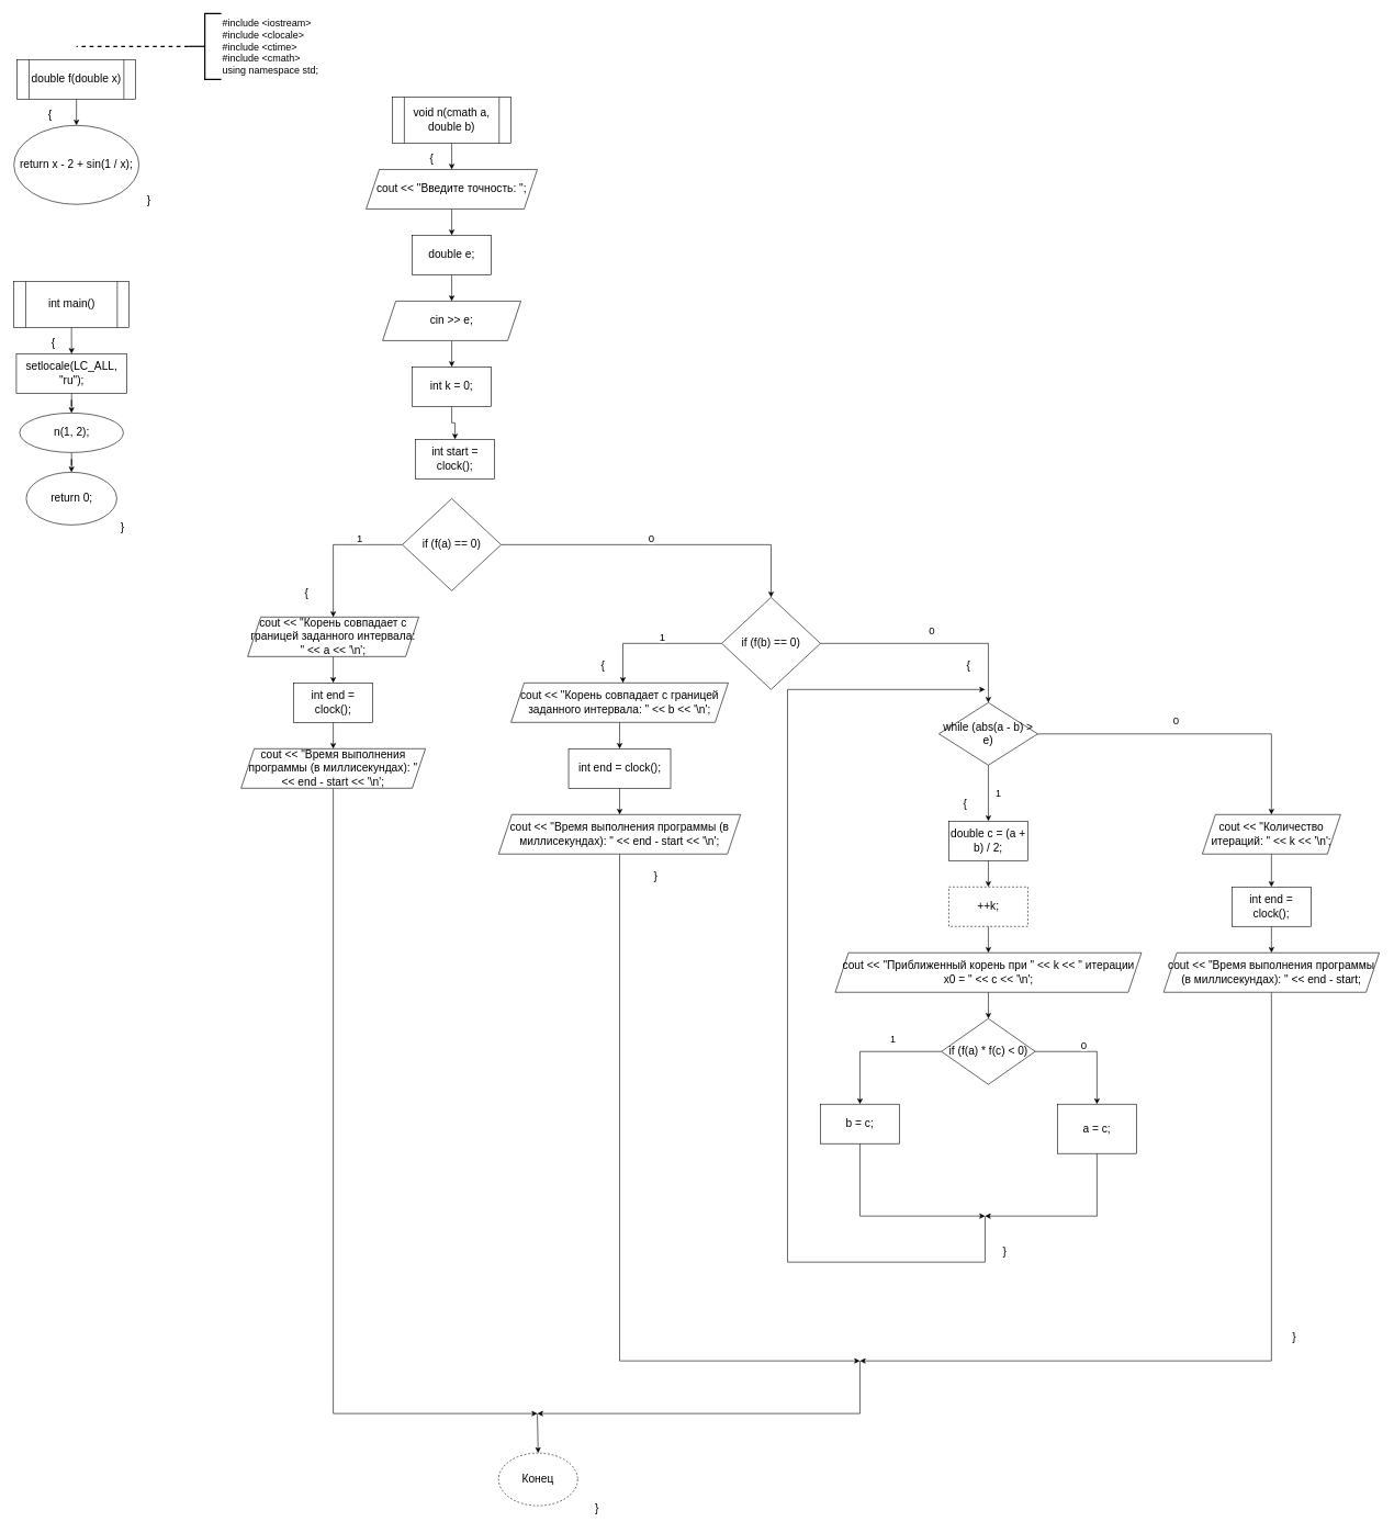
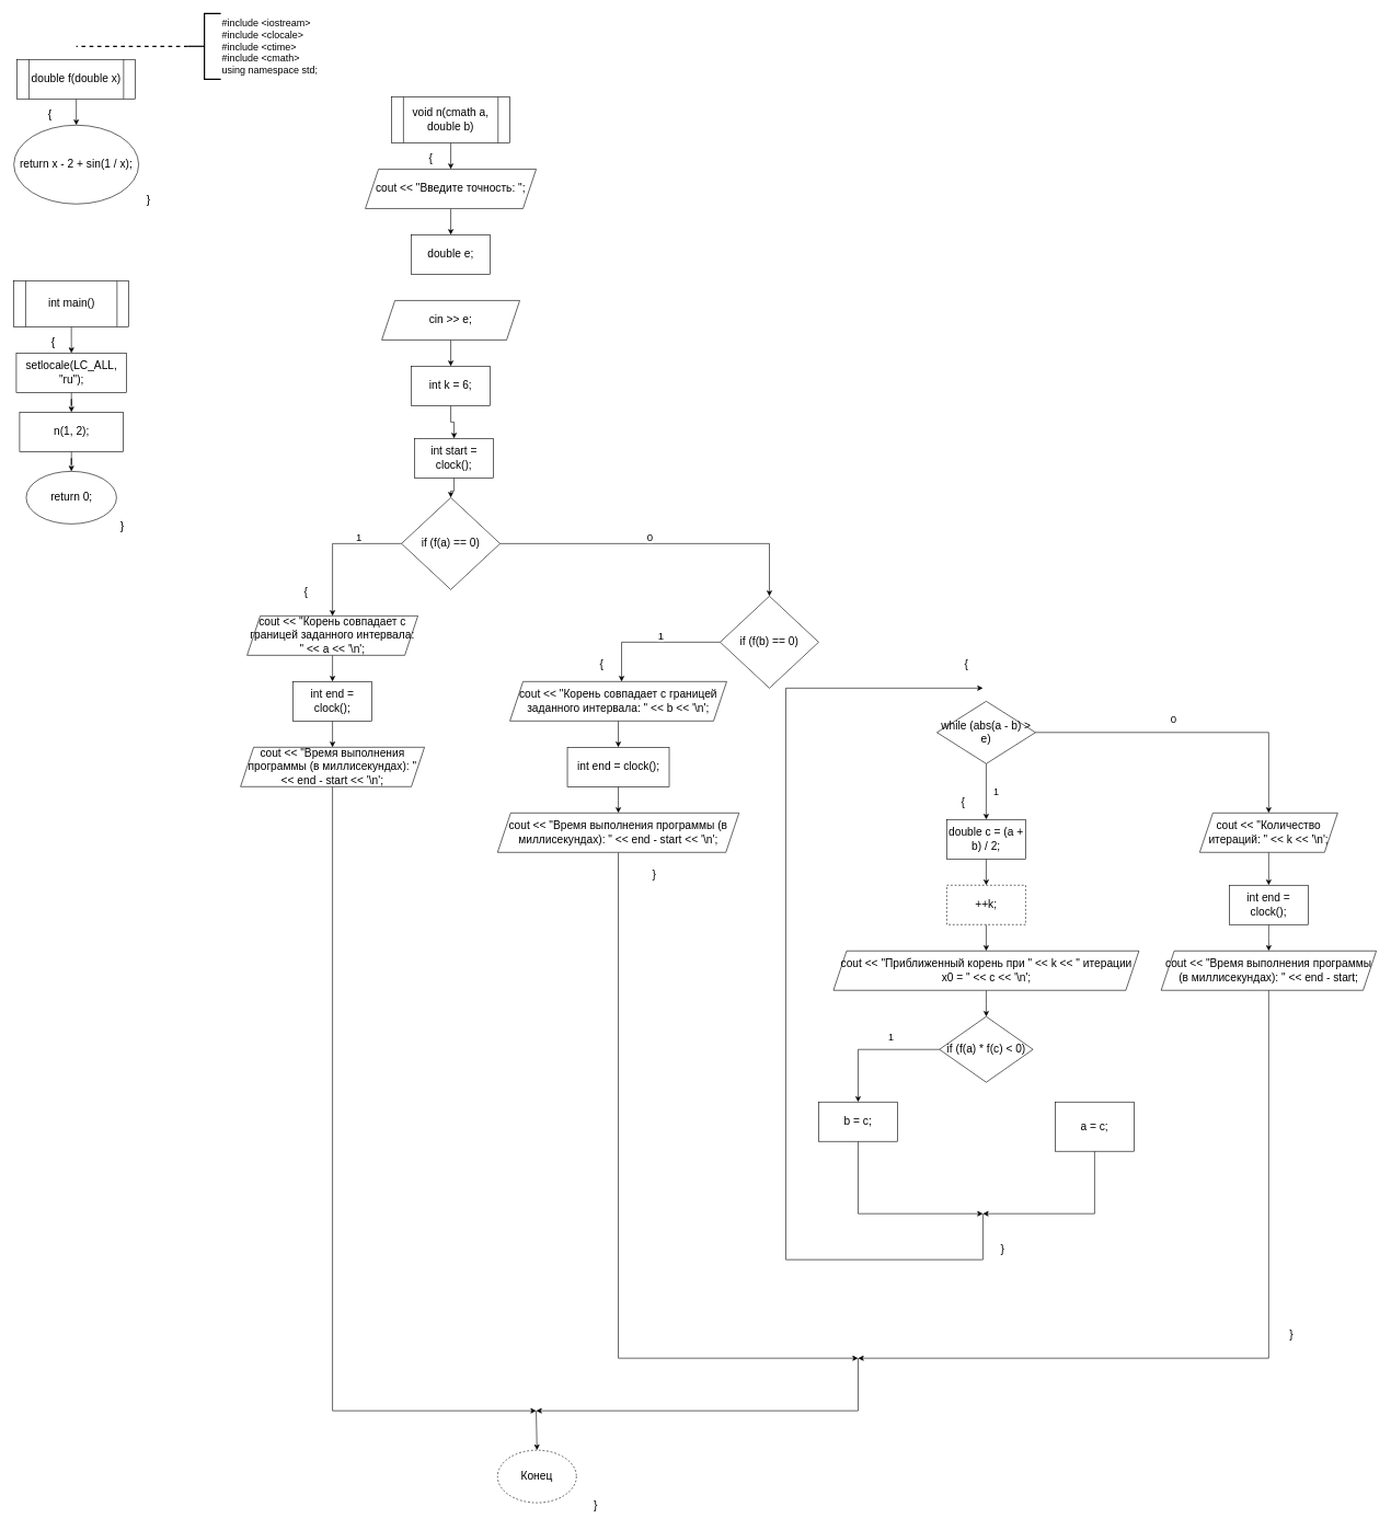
  <mxCell id="0" />
  <mxCell id="1" parent="0" />
  <mxCell id="2" value="" style="edgeStyle=orthogonalEdgeStyle;rounded=0;orthogonalLoop=1;jettySize=auto;html=1;" edge="1" parent="1" source="3" target="6"><mxGeometry relative="1" as="geometry" /></mxCell>
  <mxCell id="3" value="double f(double x)" style="shape=process;whiteSpace=wrap;html=1;backgroundOutline=1;fontSize=17;" vertex="1" parent="1"><mxGeometry x="25" y="90" width="180" height="60" as="geometry" /></mxCell>
  <mxCell id="4" style="edgeStyle=orthogonalEdgeStyle;rounded=0;orthogonalLoop=1;jettySize=auto;html=1;exitX=0;exitY=0.5;exitDx=0;exitDy=0;exitPerimeter=0;endArrow=none;endFill=0;strokeWidth=2;dashed=1;" edge="1" parent="1" source="5"><mxGeometry relative="1" as="geometry"><mxPoint x="115" y="70" as="targetPoint" /></mxGeometry></mxCell>
  <mxCell id="5" value="#include &amp;lt;iostream&amp;gt;&lt;div&gt;#include &amp;lt;clocale&amp;gt;&lt;/div&gt;&lt;div&gt;#include &amp;lt;ctime&amp;gt;&lt;/div&gt;&lt;div&gt;#include &amp;lt;cmath&amp;gt;&lt;/div&gt;&lt;div&gt;using namespace std;&lt;/div&gt;" style="strokeWidth=2;html=1;shape=mxgraph.flowchart.annotation_2;align=left;labelPosition=right;pointerEvents=1;fontSize=15;" vertex="1" parent="1"><mxGeometry x="285" y="20" width="50" height="100" as="geometry" /></mxCell>
  <mxCell id="6" value="return x - 2 + sin(1 / x);" style="ellipse;whiteSpace=wrap;html=1;fontSize=17;" vertex="1" parent="1"><mxGeometry x="20" y="190" width="190" height="120" as="geometry" /></mxCell>
  <mxCell id="7" value="{" style="text;html=1;align=center;verticalAlign=middle;whiteSpace=wrap;rounded=0;fontSize=17;" vertex="1" parent="1"><mxGeometry x="45" y="160" width="60" height="30" as="geometry" /></mxCell>
  <mxCell id="8" value="}" style="text;html=1;align=center;verticalAlign=middle;whiteSpace=wrap;rounded=0;fontSize=17;" vertex="1" parent="1"><mxGeometry x="195" y="290" width="60" height="30" as="geometry" /></mxCell>
  <mxCell id="9" value="" style="edgeStyle=orthogonalEdgeStyle;rounded=0;orthogonalLoop=1;jettySize=auto;html=1;" edge="1" parent="1" source="10" target="12"><mxGeometry relative="1" as="geometry" /></mxCell>
  <mxCell id="10" value="void n(cmath a, double b)" style="shape=process;whiteSpace=wrap;html=1;backgroundOutline=1;fontSize=17;" vertex="1" parent="1"><mxGeometry x="595" y="147" width="180" height="70" as="geometry" /></mxCell>
  <mxCell id="11" value="" style="edgeStyle=orthogonalEdgeStyle;rounded=0;orthogonalLoop=1;jettySize=auto;html=1;" edge="1" parent="1" source="12" target="14"><mxGeometry relative="1" as="geometry" /></mxCell>
  <mxCell id="12" value="cout &lt;&lt; &quot;Введите точность: &quot;;" style="shape=parallelogram;perimeter=parallelogramPerimeter;whiteSpace=wrap;html=1;fixedSize=1;fontSize=17;" vertex="1" parent="1"><mxGeometry x="555" y="257" width="260" height="60" as="geometry" /></mxCell>
- <mxCell id="13" value="" style="edgeStyle=orthogonalEdgeStyle;rounded=0;orthogonalLoop=1;jettySize=auto;html=1;" edge="1" parent="1" source="14" target="16"><mxGeometry relative="1" as="geometry" /></mxCell>
  <mxCell id="14" value="double e;" style="whiteSpace=wrap;html=1;fontSize=17;" vertex="1" parent="1"><mxGeometry x="625" y="357" width="120" height="60" as="geometry" /></mxCell>
  <mxCell id="15" value="" style="edgeStyle=orthogonalEdgeStyle;rounded=0;orthogonalLoop=1;jettySize=auto;html=1;" edge="1" parent="1" source="16" target="18"><mxGeometry relative="1" as="geometry" /></mxCell>
  <mxCell id="16" value="cin &amp;gt;&amp;gt; e;" style="shape=parallelogram;perimeter=parallelogramPerimeter;whiteSpace=wrap;html=1;fixedSize=1;fontSize=17;" vertex="1" parent="1"><mxGeometry x="580" y="457" width="210" height="60" as="geometry" /></mxCell>
  <mxCell id="17" value="" style="edgeStyle=orthogonalEdgeStyle;rounded=0;orthogonalLoop=1;jettySize=auto;html=1;" edge="1" parent="1" source="18" target="20"><mxGeometry relative="1" as="geometry" /></mxCell>
- <mxCell id="18" value="int k = 0;" style="whiteSpace=wrap;html=1;fontSize=17;" vertex="1" parent="1"><mxGeometry x="625" y="557" width="120" height="60" as="geometry" /></mxCell>
+ <mxCell id="18" value="int k = 6;" style="whiteSpace=wrap;html=1;fontSize=17;" vertex="1" parent="1"><mxGeometry x="625" y="557" width="120" height="60" as="geometry" /></mxCell>
+ <mxCell id="19" value="" style="edgeStyle=orthogonalEdgeStyle;rounded=0;orthogonalLoop=1;jettySize=auto;html=1;" edge="1" parent="1" source="20" target="23"><mxGeometry relative="1" as="geometry" /></mxCell>
  <mxCell id="20" value="int start = clock();" style="whiteSpace=wrap;html=1;fontSize=17;" vertex="1" parent="1"><mxGeometry x="630" y="667" width="120" height="60" as="geometry" /></mxCell>
  <mxCell id="21" value="1" style="edgeStyle=orthogonalEdgeStyle;rounded=0;orthogonalLoop=1;jettySize=auto;html=1;fontSize=16;" edge="1" parent="1" source="23" target="25"><mxGeometry x="-0.395" y="-10" relative="1" as="geometry"><Array as="points"><mxPoint x="505" y="827" /></Array><mxPoint as="offset" /></mxGeometry></mxCell>
  <mxCell id="22" value="0" style="edgeStyle=orthogonalEdgeStyle;rounded=0;orthogonalLoop=1;jettySize=auto;html=1;fontSize=16;" edge="1" parent="1" source="23" target="34"><mxGeometry x="-0.065" y="10" relative="1" as="geometry"><mxPoint x="-1" as="offset" /></mxGeometry></mxCell>
  <mxCell id="23" value="if (f(a) == 0)" style="rhombus;whiteSpace=wrap;html=1;fontSize=17;" vertex="1" parent="1"><mxGeometry x="610" y="757" width="150" height="140" as="geometry" /></mxCell>
  <mxCell id="24" value="" style="edgeStyle=orthogonalEdgeStyle;rounded=0;orthogonalLoop=1;jettySize=auto;html=1;" edge="1" parent="1" source="25" target="27"><mxGeometry relative="1" as="geometry" /></mxCell>
  <mxCell id="25" value="cout &lt;&lt; &quot;Корень совпадает с границей заданного интервала: &quot; &lt;&lt; a &lt;&lt; '\n';" style="shape=parallelogram;perimeter=parallelogramPerimeter;whiteSpace=wrap;html=1;fixedSize=1;fontSize=17;" vertex="1" parent="1"><mxGeometry x="375" y="937" width="260" height="60" as="geometry" /></mxCell>
  <mxCell id="26" value="" style="edgeStyle=orthogonalEdgeStyle;rounded=0;orthogonalLoop=1;jettySize=auto;html=1;" edge="1" parent="1" source="27" target="29"><mxGeometry relative="1" as="geometry" /></mxCell>
  <mxCell id="27" value="int end = clock();" style="whiteSpace=wrap;html=1;fontSize=17;" vertex="1" parent="1"><mxGeometry x="445" y="1037" width="120" height="60" as="geometry" /></mxCell>
  <mxCell id="28" style="edgeStyle=orthogonalEdgeStyle;rounded=0;orthogonalLoop=1;jettySize=auto;html=1;exitX=0.5;exitY=1;exitDx=0;exitDy=0;" edge="1" parent="1" source="29"><mxGeometry relative="1" as="geometry"><mxPoint x="815" y="2147" as="targetPoint" /><Array as="points"><mxPoint x="505" y="2147" /></Array></mxGeometry></mxCell>
  <mxCell id="29" value="cout &lt;&lt; &quot;Время выполнения программы (в миллисекундах): &quot; &lt;&lt; end - start &lt;&lt; '\n';" style="shape=parallelogram;perimeter=parallelogramPerimeter;whiteSpace=wrap;html=1;fixedSize=1;fontSize=17;" vertex="1" parent="1"><mxGeometry x="365" y="1137" width="280" height="60" as="geometry" /></mxCell>
  <mxCell id="30" value="{" style="text;html=1;align=center;verticalAlign=middle;whiteSpace=wrap;rounded=0;fontSize=17;" vertex="1" parent="1"><mxGeometry x="625" y="227" width="60" height="30" as="geometry" /></mxCell>
  <mxCell id="31" value="{" style="text;html=1;align=center;verticalAlign=middle;whiteSpace=wrap;rounded=0;fontSize=17;" vertex="1" parent="1"><mxGeometry x="435" y="887" width="60" height="30" as="geometry" /></mxCell>
  <mxCell id="32" value="1" style="edgeStyle=orthogonalEdgeStyle;rounded=0;orthogonalLoop=1;jettySize=auto;html=1;fontSize=16;" edge="1" parent="1" source="34" target="36"><mxGeometry x="-0.143" y="-10" relative="1" as="geometry"><Array as="points"><mxPoint x="945" y="977" /></Array><mxPoint as="offset" /></mxGeometry></mxCell>
- <mxCell id="33" value="0" style="edgeStyle=orthogonalEdgeStyle;rounded=0;orthogonalLoop=1;jettySize=auto;html=1;fontSize=16;" edge="1" parent="1" source="34" target="44"><mxGeometry x="-0.018" y="20" relative="1" as="geometry"><Array as="points"><mxPoint x="1500" y="977" /></Array><mxPoint as="offset" /></mxGeometry></mxCell>
  <mxCell id="34" value="if (f(b) == 0)" style="rhombus;whiteSpace=wrap;html=1;fontSize=17;" vertex="1" parent="1"><mxGeometry x="1095" y="907" width="150" height="140" as="geometry" /></mxCell>
  <mxCell id="35" value="" style="edgeStyle=orthogonalEdgeStyle;rounded=0;orthogonalLoop=1;jettySize=auto;html=1;" edge="1" parent="1" source="36" target="38"><mxGeometry relative="1" as="geometry" /></mxCell>
  <mxCell id="36" value="cout &lt;&lt; &quot;Корень совпадает с границей заданного интервала: &quot; &lt;&lt; b &lt;&lt; '\n';" style="shape=parallelogram;perimeter=parallelogramPerimeter;whiteSpace=wrap;html=1;fixedSize=1;fontSize=17;" vertex="1" parent="1"><mxGeometry x="775" y="1037" width="330" height="60" as="geometry" /></mxCell>
  <mxCell id="37" value="" style="edgeStyle=orthogonalEdgeStyle;rounded=0;orthogonalLoop=1;jettySize=auto;html=1;" edge="1" parent="1" source="38" target="40"><mxGeometry relative="1" as="geometry" /></mxCell>
  <mxCell id="38" value="int end = clock();" style="whiteSpace=wrap;html=1;fontSize=17;" vertex="1" parent="1"><mxGeometry x="862.5" y="1137" width="155" height="60" as="geometry" /></mxCell>
  <mxCell id="39" style="edgeStyle=orthogonalEdgeStyle;rounded=0;orthogonalLoop=1;jettySize=auto;html=1;exitX=0.5;exitY=1;exitDx=0;exitDy=0;" edge="1" parent="1" source="40"><mxGeometry relative="1" as="geometry"><mxPoint x="1305" y="2067" as="targetPoint" /><Array as="points"><mxPoint x="940" y="2067" /><mxPoint x="1305" y="2067" /></Array></mxGeometry></mxCell>
  <mxCell id="40" value="cout &lt;&lt; &quot;Время выполнения программы (в миллисекундах): &quot; &lt;&lt; end - start &lt;&lt; '\n';" style="shape=parallelogram;perimeter=parallelogramPerimeter;whiteSpace=wrap;html=1;fixedSize=1;fontSize=17;" vertex="1" parent="1"><mxGeometry x="756.25" y="1237" width="367.5" height="60" as="geometry" /></mxCell>
  <mxCell id="41" value="{" style="text;html=1;align=center;verticalAlign=middle;whiteSpace=wrap;rounded=0;fontSize=17;" vertex="1" parent="1"><mxGeometry x="885" y="997" width="60" height="30" as="geometry" /></mxCell>
  <mxCell id="42" value="1" style="edgeStyle=orthogonalEdgeStyle;rounded=0;orthogonalLoop=1;jettySize=auto;html=1;fontSize=15;" edge="1" parent="1" source="44" target="46"><mxGeometry y="15" relative="1" as="geometry"><mxPoint as="offset" /></mxGeometry></mxCell>
  <mxCell id="43" value="0" style="edgeStyle=orthogonalEdgeStyle;rounded=0;orthogonalLoop=1;jettySize=auto;html=1;fontSize=16;" edge="1" parent="1" source="44" target="62"><mxGeometry x="-0.12" y="20" relative="1" as="geometry"><mxPoint as="offset" /></mxGeometry></mxCell>
  <mxCell id="44" value="while (abs(a - b) &gt; e)" style="rhombus;whiteSpace=wrap;html=1;fontSize=17;" vertex="1" parent="1"><mxGeometry x="1425" y="1067" width="150" height="95" as="geometry" /></mxCell>
  <mxCell id="45" value="" style="edgeStyle=orthogonalEdgeStyle;rounded=0;orthogonalLoop=1;jettySize=auto;html=1;" edge="1" parent="1" source="46" target="48"><mxGeometry relative="1" as="geometry" /></mxCell>
  <mxCell id="46" value="double c = (a + b) / 2;" style="whiteSpace=wrap;html=1;fontSize=17;" vertex="1" parent="1"><mxGeometry x="1440" y="1247" width="120" height="60" as="geometry" /></mxCell>
  <mxCell id="47" value="" style="edgeStyle=orthogonalEdgeStyle;rounded=0;orthogonalLoop=1;jettySize=auto;html=1;" edge="1" parent="1" source="48" target="50"><mxGeometry relative="1" as="geometry" /></mxCell>
  <mxCell id="48" value="++k;" style="whiteSpace=wrap;html=1;fontSize=17;dashed=1;" vertex="1" parent="1"><mxGeometry x="1440" y="1347" width="120" height="60" as="geometry" /></mxCell>
  <mxCell id="49" value="" style="edgeStyle=orthogonalEdgeStyle;rounded=0;orthogonalLoop=1;jettySize=auto;html=1;" edge="1" parent="1" source="50" target="53"><mxGeometry relative="1" as="geometry" /></mxCell>
  <mxCell id="50" value="cout &lt;&lt; &quot;Приближенный корень при &quot; &lt;&lt; k &lt;&lt; &quot; итерации x0 = &quot; &lt;&lt; c &lt;&lt; '\n';" style="shape=parallelogram;perimeter=parallelogramPerimeter;whiteSpace=wrap;html=1;fixedSize=1;fontSize=17;" vertex="1" parent="1"><mxGeometry x="1267.5" y="1447" width="465" height="60" as="geometry" /></mxCell>
  <mxCell id="51" value="1" style="edgeStyle=orthogonalEdgeStyle;rounded=0;orthogonalLoop=1;jettySize=auto;html=1;fontSize=15;" edge="1" parent="1" source="53" target="55"><mxGeometry x="-0.275" y="-20" relative="1" as="geometry"><Array as="points"><mxPoint x="1305" y="1597" /></Array><mxPoint as="offset" /></mxGeometry></mxCell>
- <mxCell id="52" value="0" style="edgeStyle=orthogonalEdgeStyle;rounded=0;orthogonalLoop=1;jettySize=auto;html=1;fontSize=16;" edge="1" parent="1" source="53" target="57"><mxGeometry x="-0.151" y="10" relative="1" as="geometry"><mxPoint as="offset" /></mxGeometry></mxCell>
  <mxCell id="53" value="if (f(a) * f(c) &lt; 0)" style="rhombus;whiteSpace=wrap;html=1;fontSize=17;" vertex="1" parent="1"><mxGeometry x="1428.75" y="1547" width="142.5" height="100" as="geometry" /></mxCell>
  <mxCell id="54" style="edgeStyle=orthogonalEdgeStyle;rounded=0;orthogonalLoop=1;jettySize=auto;html=1;exitX=0.5;exitY=1;exitDx=0;exitDy=0;" edge="1" parent="1" source="55"><mxGeometry relative="1" as="geometry"><mxPoint x="1495" y="1847" as="targetPoint" /><Array as="points"><mxPoint x="1305" y="1847" /></Array></mxGeometry></mxCell>
  <mxCell id="55" value="b = c;" style="whiteSpace=wrap;html=1;fontSize=17;" vertex="1" parent="1"><mxGeometry x="1245" y="1677" width="120" height="60" as="geometry" /></mxCell>
  <mxCell id="56" style="edgeStyle=orthogonalEdgeStyle;rounded=0;orthogonalLoop=1;jettySize=auto;html=1;exitX=0.5;exitY=1;exitDx=0;exitDy=0;" edge="1" parent="1" source="57"><mxGeometry relative="1" as="geometry"><mxPoint x="1495" y="1847" as="targetPoint" /><Array as="points"><mxPoint x="1665" y="1847" /></Array></mxGeometry></mxCell>
  <mxCell id="57" value="a = c;" style="whiteSpace=wrap;html=1;fontSize=17;" vertex="1" parent="1"><mxGeometry x="1605" y="1677" width="120" height="75" as="geometry" /></mxCell>
  <mxCell id="58" value="" style="endArrow=classic;html=1;rounded=0;" edge="1" parent="1"><mxGeometry width="50" height="50" relative="1" as="geometry"><mxPoint x="1495" y="1847" as="sourcePoint" /><mxPoint x="1495" y="1047" as="targetPoint" /><Array as="points"><mxPoint x="1495" y="1917" /><mxPoint x="1195" y="1917" /><mxPoint x="1195" y="1047" /></Array></mxGeometry></mxCell>
  <mxCell id="59" value="{" style="text;html=1;align=center;verticalAlign=middle;whiteSpace=wrap;rounded=0;fontSize=17;" vertex="1" parent="1"><mxGeometry x="1435" y="1207" width="60" height="30" as="geometry" /></mxCell>
  <mxCell id="60" value="}" style="text;html=1;align=center;verticalAlign=middle;whiteSpace=wrap;rounded=0;fontSize=17;" vertex="1" parent="1"><mxGeometry x="1495" y="1887" width="60" height="30" as="geometry" /></mxCell>
  <mxCell id="61" value="" style="edgeStyle=orthogonalEdgeStyle;rounded=0;orthogonalLoop=1;jettySize=auto;html=1;" edge="1" parent="1" source="62" target="64"><mxGeometry relative="1" as="geometry" /></mxCell>
  <mxCell id="62" value="cout &lt;&lt; &quot;Количество итераций: &quot; &lt;&lt; k &lt;&lt; '\n';" style="shape=parallelogram;perimeter=parallelogramPerimeter;whiteSpace=wrap;html=1;fixedSize=1;fontSize=17;" vertex="1" parent="1"><mxGeometry x="1825" y="1237" width="210" height="60" as="geometry" /></mxCell>
  <mxCell id="63" value="" style="edgeStyle=orthogonalEdgeStyle;rounded=0;orthogonalLoop=1;jettySize=auto;html=1;" edge="1" parent="1" source="64" target="66"><mxGeometry relative="1" as="geometry" /></mxCell>
  <mxCell id="64" value="int end = clock();" style="whiteSpace=wrap;html=1;fontSize=17;" vertex="1" parent="1"><mxGeometry x="1870" y="1347" width="120" height="60" as="geometry" /></mxCell>
  <mxCell id="65" style="edgeStyle=orthogonalEdgeStyle;rounded=0;orthogonalLoop=1;jettySize=auto;html=1;exitX=0.5;exitY=1;exitDx=0;exitDy=0;" edge="1" parent="1" source="66"><mxGeometry relative="1" as="geometry"><mxPoint x="1305" y="2067" as="targetPoint" /><Array as="points"><mxPoint x="1930" y="2067" /></Array></mxGeometry></mxCell>
  <mxCell id="66" value="cout &lt;&lt; &quot;Время выполнения программы (в миллисекундах): &quot; &lt;&lt; end - start;" style="shape=parallelogram;perimeter=parallelogramPerimeter;whiteSpace=wrap;html=1;fixedSize=1;fontSize=17;" vertex="1" parent="1"><mxGeometry x="1766.25" y="1447" width="327.5" height="60" as="geometry" /></mxCell>
  <mxCell id="67" value="}" style="text;html=1;align=center;verticalAlign=middle;whiteSpace=wrap;rounded=0;fontSize=17;" vertex="1" parent="1"><mxGeometry x="965" y="1317" width="60" height="30" as="geometry" /></mxCell>
  <mxCell id="68" value="" style="endArrow=classic;html=1;rounded=0;" edge="1" parent="1"><mxGeometry width="50" height="50" relative="1" as="geometry"><mxPoint x="1305" y="2067" as="sourcePoint" /><mxPoint x="815" y="2147" as="targetPoint" /><Array as="points"><mxPoint x="1305" y="2147" /></Array></mxGeometry></mxCell>
  <mxCell id="69" value="" style="endArrow=classic;html=1;rounded=0;entryX=0.5;entryY=0;entryDx=0;entryDy=0;" edge="1" parent="1" target="70"><mxGeometry width="50" height="50" relative="1" as="geometry"><mxPoint x="815" y="2147" as="sourcePoint" /><mxPoint x="815" y="2217" as="targetPoint" /></mxGeometry></mxCell>
  <mxCell id="70" value="Конец" style="ellipse;whiteSpace=wrap;html=1;fontSize=17;dashed=1;" vertex="1" parent="1"><mxGeometry x="756.25" y="2207" width="120" height="80" as="geometry" /></mxCell>
  <mxCell id="71" value="" style="edgeStyle=orthogonalEdgeStyle;rounded=0;orthogonalLoop=1;jettySize=auto;html=1;" edge="1" parent="1" source="72" target="74"><mxGeometry relative="1" as="geometry" /></mxCell>
  <mxCell id="72" value="int main()" style="shape=process;whiteSpace=wrap;html=1;backgroundOutline=1;fontSize=17;" vertex="1" parent="1"><mxGeometry x="20" y="427" width="175" height="70" as="geometry" /></mxCell>
  <mxCell id="73" value="" style="edgeStyle=orthogonalEdgeStyle;rounded=0;orthogonalLoop=1;jettySize=auto;html=1;" edge="1" parent="1" source="74" target="76"><mxGeometry relative="1" as="geometry" /></mxCell>
  <mxCell id="74" value="setlocale(LC_ALL, &quot;ru&quot;);" style="whiteSpace=wrap;html=1;fontSize=17;" vertex="1" parent="1"><mxGeometry x="23.75" y="537" width="167.5" height="60" as="geometry" /></mxCell>
  <mxCell id="75" value="" style="edgeStyle=orthogonalEdgeStyle;rounded=0;orthogonalLoop=1;jettySize=auto;html=1;" edge="1" parent="1" source="76" target="77"><mxGeometry relative="1" as="geometry" /></mxCell>
- <mxCell id="76" value="n(1, 2);" style="ellipse;whiteSpace=wrap;html=1;fontSize=17;" vertex="1" parent="1"><mxGeometry x="28.75" y="627" width="157.5" height="60" as="geometry" /></mxCell>
+ <mxCell id="76" value="n(1, 2);" style="whiteSpace=wrap;html=1;fontSize=17;" vertex="1" parent="1"><mxGeometry x="28.75" y="627" width="157.5" height="60" as="geometry" /></mxCell>
  <mxCell id="77" value="return 0;" style="ellipse;whiteSpace=wrap;html=1;fontSize=17;" vertex="1" parent="1"><mxGeometry x="38.75" y="717" width="137.5" height="80" as="geometry" /></mxCell>
  <mxCell id="78" value="{" style="text;html=1;align=center;verticalAlign=middle;whiteSpace=wrap;rounded=0;fontSize=17;" vertex="1" parent="1"><mxGeometry x="50" y="507" width="60" height="30" as="geometry" /></mxCell>
  <mxCell id="79" value="}" style="text;html=1;align=center;verticalAlign=middle;whiteSpace=wrap;rounded=0;fontSize=17;" vertex="1" parent="1"><mxGeometry x="155" y="787" width="60" height="30" as="geometry" /></mxCell>
  <mxCell id="80" value="}" style="text;html=1;align=center;verticalAlign=middle;whiteSpace=wrap;rounded=0;fontSize=17;" vertex="1" parent="1"><mxGeometry x="876.25" y="2277" width="60" height="30" as="geometry" /></mxCell>
  <mxCell id="81" value="}" style="text;html=1;align=center;verticalAlign=middle;whiteSpace=wrap;rounded=0;fontSize=17;" vertex="1" parent="1"><mxGeometry x="1935" y="2017" width="60" height="30" as="geometry" /></mxCell>
  <mxCell id="82" value="{" style="text;html=1;align=center;verticalAlign=middle;whiteSpace=wrap;rounded=0;fontSize=17;" vertex="1" parent="1"><mxGeometry x="1440" y="997" width="60" height="30" as="geometry" /></mxCell>
